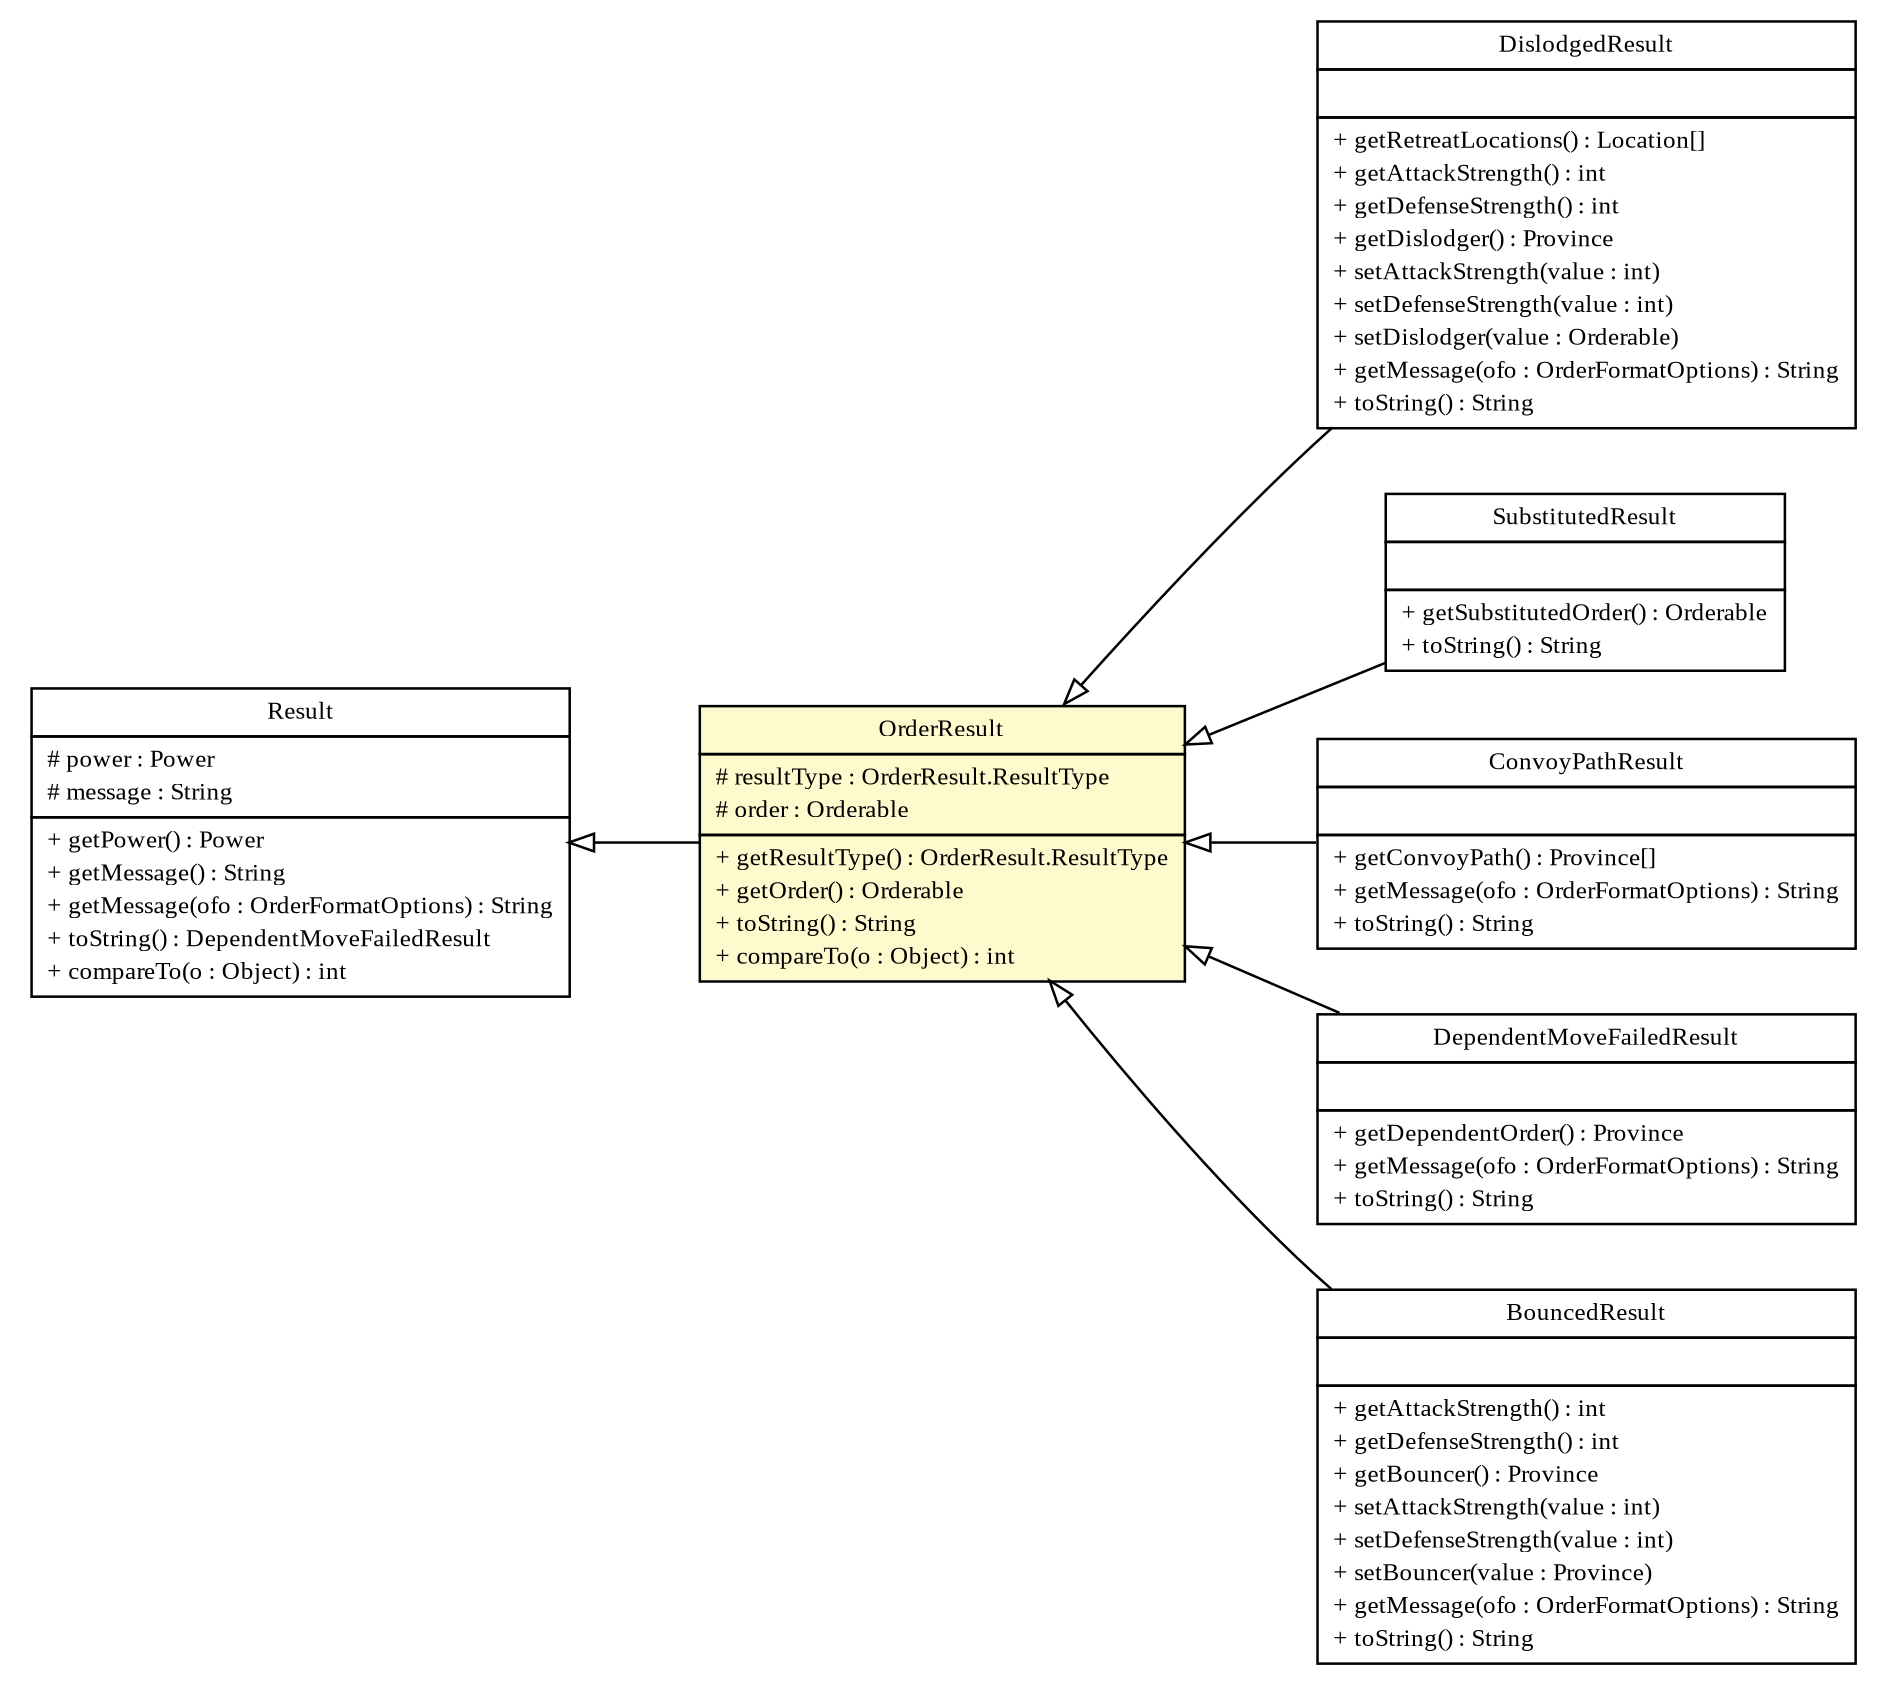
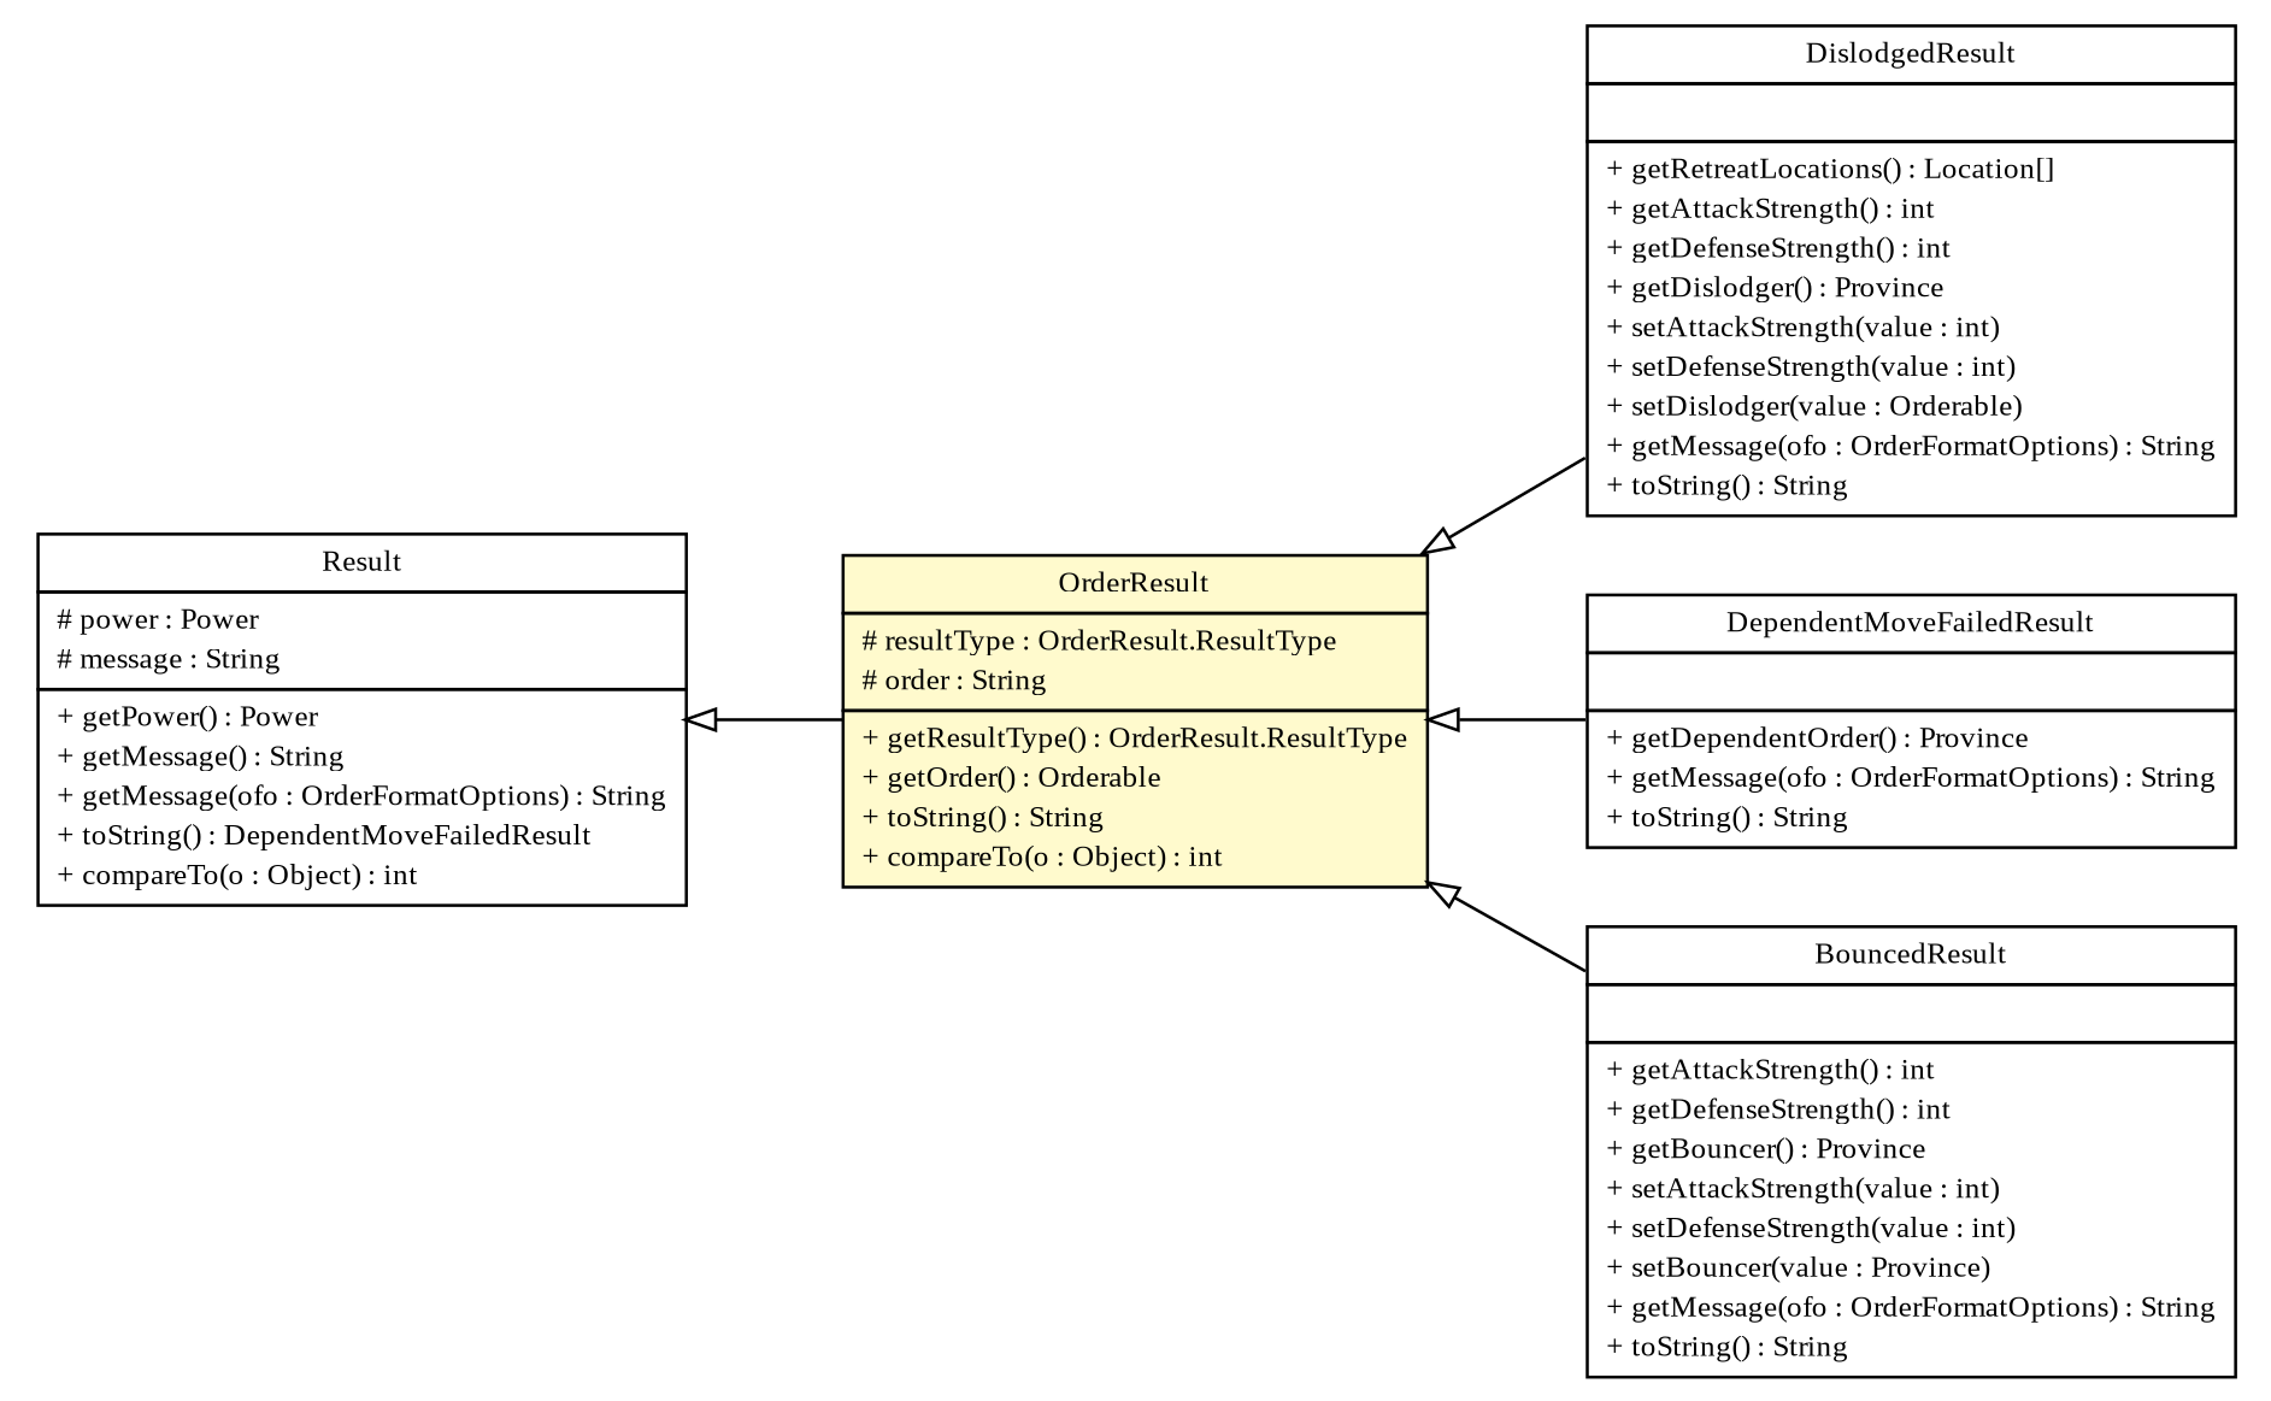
  digraph {
    fontname="Liberation Serif"
    nodesep=0.25
    rankdir=LR
    ranksep=0.5
    node [fontcolor=black fontname="Liberation Serif" fontsize=10.0 shape=plaintext]
    edge [arrowtail=empty dir=back fontname="Liberation Serif" fontsize=10 headport=p labelfontname=Helvetica labelfontsize=10 tailport=p]
    n1 [label=<<table title="dip.order.result.DislodgedResult" border="0" cellborder="1" cellspacing="0" cellpadding="2" port="p" href="./DislodgedResult.html"> 		<tr><td><table border="0" cellspacing="0" cellpadding="1"> <tr><td align="center" balign="center"> DislodgedResult </td></tr> 		</table></td></tr> 		<tr><td><table border="0" cellspacing="0" cellpadding="1"> <tr><td align="left" balign="left">  </td></tr> 		</table></td></tr> 		<tr><td><table border="0" cellspacing="0" cellpadding="1"> <tr><td align="left" balign="left"> + getRetreatLocations() : Location[] </td></tr> <tr><td align="left" balign="left"> + getAttackStrength() : int </td></tr> <tr><td align="left" balign="left"> + getDefenseStrength() : int </td></tr> <tr><td align="left" balign="left"> + getDislodger() : Province </td></tr> <tr><td align="left" balign="left"> + setAttackStrength(value : int) </td></tr> <tr><td align="left" balign="left"> + setDefenseStrength(value : int) </td></tr> <tr><td align="left" balign="left"> + setDislodger(value : Orderable) </td></tr> <tr><td align="left" balign="left"> + getMessage(ofo : OrderFormatOptions) : String </td></tr> <tr><td align="left" balign="left"> + toString() : String </td></tr> 		</table></td></tr> 		</table>>]
-   n2 [label=<<table title="dip.order.result.SubstitutedResult" border="0" cellborder="1" cellspacing="0" cellpadding="2" port="p" href="./SubstitutedResult.html"> 		<tr><td><table border="0" cellspacing="0" cellpadding="1"> <tr><td align="center" balign="center"> SubstitutedResult </td></tr> 		</table></td></tr> 		<tr><td><table border="0" cellspacing="0" cellpadding="1"> <tr><td align="left" balign="left">  </td></tr> 		</table></td></tr> 		<tr><td><table border="0" cellspacing="0" cellpadding="1"> <tr><td align="left" balign="left"> + getSubstitutedOrder() : Orderable </td></tr> <tr><td align="left" balign="left"> + toString() : String </td></tr> 		</table></td></tr> 		</table>>]
-   n3 [label=<<table title="dip.order.result.ConvoyPathResult" border="0" cellborder="1" cellspacing="0" cellpadding="2" port="p" href="./ConvoyPathResult.html"> 		<tr><td><table border="0" cellspacing="0" cellpadding="1"> <tr><td align="center" balign="center"> ConvoyPathResult </td></tr> 		</table></td></tr> 		<tr><td><table border="0" cellspacing="0" cellpadding="1"> <tr><td align="left" balign="left">  </td></tr> 		</table></td></tr> 		<tr><td><table border="0" cellspacing="0" cellpadding="1"> <tr><td align="left" balign="left"> + getConvoyPath() : Province[] </td></tr> <tr><td align="left" balign="left"> + getMessage(ofo : OrderFormatOptions) : String </td></tr> <tr><td align="left" balign="left"> + toString() : String </td></tr> 		</table></td></tr> 		</table>>]
    n4 [label=<<table title="dip.order.result.DependentMoveFailedResult" border="0" cellborder="1" cellspacing="0" cellpadding="2" port="p" href="./DependentMoveFailedResult.html"> 		<tr><td><table border="0" cellspacing="0" cellpadding="1"> <tr><td align="center" balign="center"> DependentMoveFailedResult </td></tr> 		</table></td></tr> 		<tr><td><table border="0" cellspacing="0" cellpadding="1"> <tr><td align="left" balign="left">  </td></tr> 		</table></td></tr> 		<tr><td><table border="0" cellspacing="0" cellpadding="1"> <tr><td align="left" balign="left"> + getDependentOrder() : Province </td></tr> <tr><td align="left" balign="left"> + getMessage(ofo : OrderFormatOptions) : String </td></tr> <tr><td align="left" balign="left"> + toString() : String </td></tr> 		</table></td></tr> 		</table>>]
    n5 [label=<<table title="dip.order.result.Result" border="0" cellborder="1" cellspacing="0" cellpadding="2" port="p" href="./Result.html"> 		<tr><td><table border="0" cellspacing="0" cellpadding="1"> <tr><td align="center" balign="center"> Result </td></tr> 		</table></td></tr> 		<tr><td><table border="0" cellspacing="0" cellpadding="1"> <tr><td align="left" balign="left"> # power : Power </td></tr> <tr><td align="left" balign="left"> # message : String </td></tr> 		</table></td></tr> 		<tr><td><table border="0" cellspacing="0" cellpadding="1"> <tr><td align="left" balign="left"> + getPower() : Power </td></tr> <tr><td align="left" balign="left"> + getMessage() : String </td></tr> <tr><td align="left" balign="left"> + getMessage(ofo : OrderFormatOptions) : String </td></tr> <tr><td align="left" balign="left"> + toString() : DependentMoveFailedResult </td></tr> <tr><td align="left" balign="left"> + compareTo(o : Object) : int </td></tr> 		</table></td></tr> 		</table>>]
-   n6 [label=<<table title="dip.order.result.OrderResult" border="0" cellborder="1" cellspacing="0" cellpadding="2" port="p" bgcolor="lemonChiffon" href="./OrderResult.html"> 		<tr><td><table border="0" cellspacing="0" cellpadding="1"> <tr><td align="center" balign="center"> OrderResult </td></tr> 		</table></td></tr> 		<tr><td><table border="0" cellspacing="0" cellpadding="1"> <tr><td align="left" balign="left"> # resultType : OrderResult.ResultType </td></tr> <tr><td align="left" balign="left"> # order : Orderable </td></tr> 		</table></td></tr> 		<tr><td><table border="0" cellspacing="0" cellpadding="1"> <tr><td align="left" balign="left"> + getResultType() : OrderResult.ResultType </td></tr> <tr><td align="left" balign="left"> + getOrder() : Orderable </td></tr> <tr><td align="left" balign="left"> + toString() : String </td></tr> <tr><td align="left" balign="left"> + compareTo(o : Object) : int </td></tr> 		</table></td></tr> 		</table>>]
+   n6 [label=<<table title="dip.order.result.OrderResult" border="0" cellborder="1" cellspacing="0" cellpadding="2" port="p" bgcolor="lemonChiffon" href="./OrderResult.html"> 		<tr><td><table border="0" cellspacing="0" cellpadding="1"> <tr><td align="center" balign="center"> OrderResult </td></tr> 		</table></td></tr> 		<tr><td><table border="0" cellspacing="0" cellpadding="1"> <tr><td align="left" balign="left"> # resultType : OrderResult.ResultType </td></tr> <tr><td align="left" balign="left"> # order : String </td></tr> 		</table></td></tr> 		<tr><td><table border="0" cellspacing="0" cellpadding="1"> <tr><td align="left" balign="left"> + getResultType() : OrderResult.ResultType </td></tr> <tr><td align="left" balign="left"> + getOrder() : Orderable </td></tr> <tr><td align="left" balign="left"> + toString() : String </td></tr> <tr><td align="left" balign="left"> + compareTo(o : Object) : int </td></tr> 		</table></td></tr> 		</table>>]
    n7 [label=<<table title="dip.order.result.BouncedResult" border="0" cellborder="1" cellspacing="0" cellpadding="2" port="p" href="./BouncedResult.html"> 		<tr><td><table border="0" cellspacing="0" cellpadding="1"> <tr><td align="center" balign="center"> BouncedResult </td></tr> 		</table></td></tr> 		<tr><td><table border="0" cellspacing="0" cellpadding="1"> <tr><td align="left" balign="left">  </td></tr> 		</table></td></tr> 		<tr><td><table border="0" cellspacing="0" cellpadding="1"> <tr><td align="left" balign="left"> + getAttackStrength() : int </td></tr> <tr><td align="left" balign="left"> + getDefenseStrength() : int </td></tr> <tr><td align="left" balign="left"> + getBouncer() : Province </td></tr> <tr><td align="left" balign="left"> + setAttackStrength(value : int) </td></tr> <tr><td align="left" balign="left"> + setDefenseStrength(value : int) </td></tr> <tr><td align="left" balign="left"> + setBouncer(value : Province) </td></tr> <tr><td align="left" balign="left"> + getMessage(ofo : OrderFormatOptions) : String </td></tr> <tr><td align="left" balign="left"> + toString() : String </td></tr> 		</table></td></tr> 		</table>>]
    n5 -> n6
    n6 -> n1
-   n6 -> n2
-   n6 -> n3
    n6 -> n4
    n6 -> n7
  }
